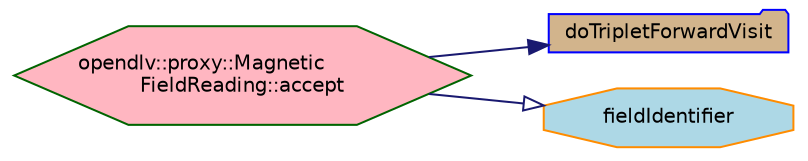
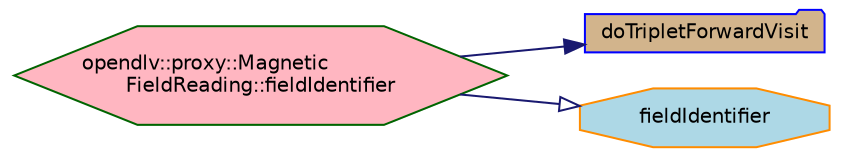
  digraph {
    rankdir=LR
    node [fontname=Helvetica fontsize=10 style=filled]
    edge [color=midnightblue fontname=Helvetica fontsize=10 labelfontname=Helvetica labelfontsize=10 style=solid]
-   n1 [color=darkgreen fillcolor=lightpink fontcolor=black height=0.2 label="opendlv::proxy::Magnetic\lFieldReading::accept" shape=hexagon width=0.4]
+   n1 [color=darkgreen fillcolor=lightpink fontcolor=black height=0.2 label="opendlv::proxy::Magnetic\lFieldReading::fieldIdentifier" shape=hexagon width=0.4]
    n2 [color=blue fillcolor=tan height=0.2 label=doTripletForwardVisit shape=folder width=0.4]
    n3 [color=darkorange fillcolor=lightblue height=0.2 label=fieldIdentifier shape=octagon width=0.4]
    n1 -> n2 [arrowhead=normal]
    n1 -> n3 [arrowhead=onormal]
  }
